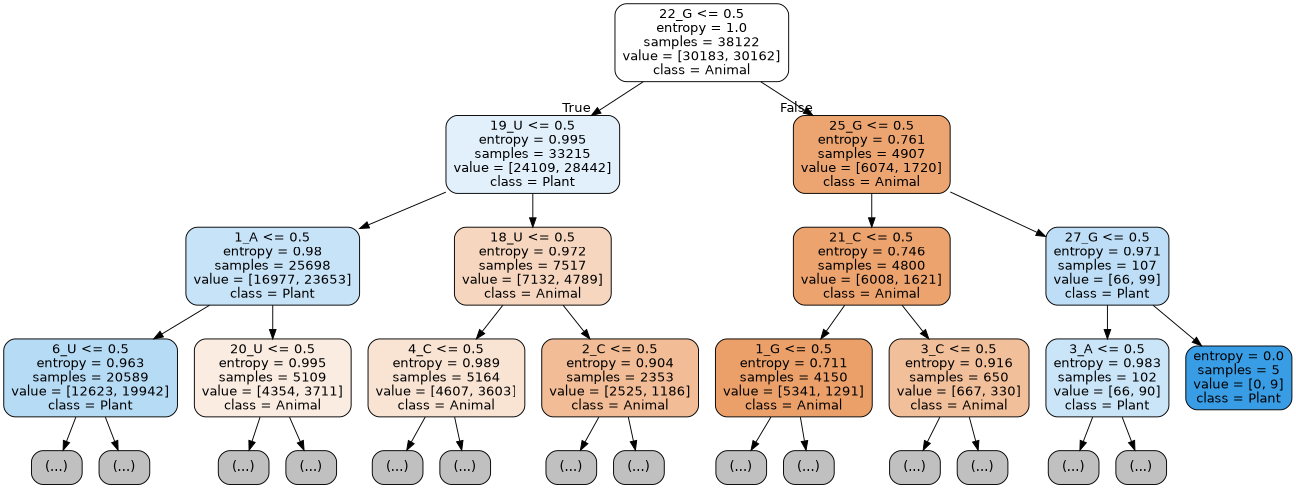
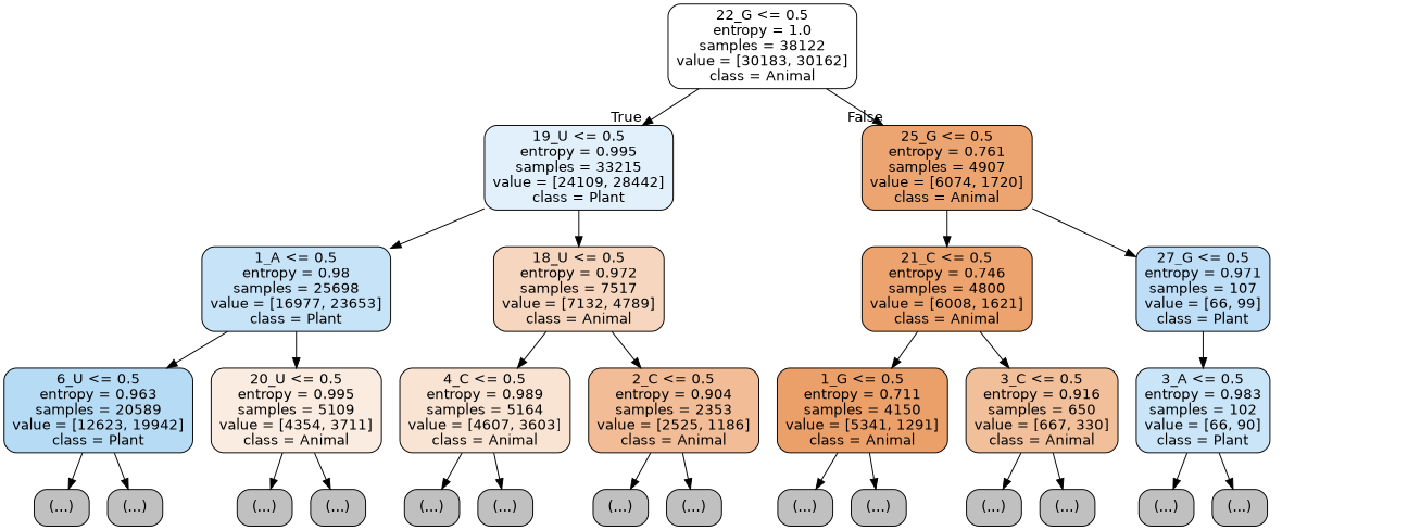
  digraph {
    node [color=black fillcolor="#C0C0C0" fontname=helvetica shape=box style="filled, rounded"]
    edge [fontname=helvetica]
    n1 [fillcolor="#ffffff" label="22_G <= 0.5\nentropy = 1.0\nsamples = 38122\nvalue = [30183, 30162]\nclass = Animal"]
    n2 [fillcolor="#e1f0fb" label="19_U <= 0.5\nentropy = 0.995\nsamples = 33215\nvalue = [24109, 28442]\nclass = Plant"]
    n3 [fillcolor="#eca571" label="25_G <= 0.5\nentropy = 0.761\nsamples = 4907\nvalue = [6074, 1720]\nclass = Animal"]
    n4 [fillcolor="#c7e3f8" label="1_A <= 0.5\nentropy = 0.98\nsamples = 25698\nvalue = [16977, 23653]\nclass = Plant"]
    n5 [fillcolor="#f6d6be" label="18_U <= 0.5\nentropy = 0.972\nsamples = 7517\nvalue = [7132, 4789]\nclass = Animal"]
    n6 [fillcolor="#b6dbf5" label="6_U <= 0.5\nentropy = 0.963\nsamples = 20589\nvalue = [12623, 19942]\nclass = Plant"]
    n7 [fillcolor="#fbece2" label="20_U <= 0.5\nentropy = 0.995\nsamples = 5109\nvalue = [4354, 3711]\nclass = Animal"]
    n8 [label="(...)"]
    n9 [label="(...)"]
    n10 [label="(...)"]
    n11 [label="(...)"]
    n12 [fillcolor="#f9e4d4" label="4_C <= 0.5\nentropy = 0.989\nsamples = 5164\nvalue = [4607, 3603]\nclass = Animal"]
    n13 [fillcolor="#f1bc96" label="2_C <= 0.5\nentropy = 0.904\nsamples = 2353\nvalue = [2525, 1186]\nclass = Animal"]
    n14 [label="(...)"]
    n15 [label="(...)"]
    n16 [label="(...)"]
    n17 [label="(...)"]
    n18 [fillcolor="#eca36e" label="21_C <= 0.5\nentropy = 0.746\nsamples = 4800\nvalue = [6008, 1621]\nclass = Animal"]
    n19 [fillcolor="#bddef6" label="27_G <= 0.5\nentropy = 0.971\nsamples = 107\nvalue = [66, 99]\nclass = Plant"]
    n20 [fillcolor="#eb9f69" label="1_G <= 0.5\nentropy = 0.711\nsamples = 4150\nvalue = [5341, 1291]\nclass = Animal"]
    n21 [fillcolor="#f2bf9b" label="3_C <= 0.5\nentropy = 0.916\nsamples = 650\nvalue = [667, 330]\nclass = Animal"]
    n22 [label="(...)"]
    n23 [label="(...)"]
    n24 [label="(...)"]
    n25 [label="(...)"]
    n26 [fillcolor="#cae5f8" label="3_A <= 0.5\nentropy = 0.983\nsamples = 102\nvalue = [66, 90]\nclass = Plant"]
-   n27 [fillcolor="#399de5" label="entropy = 0.0\nsamples = 5\nvalue = [0, 9]\nclass = Plant"]
    n28 [label="(...)"]
    n29 [label="(...)"]
    n1 -> n2 [headlabel=True labelangle=45 labeldistance=2.5]
    n1 -> n3 [headlabel=False labelangle=-45 labeldistance=2.5]
    n2 -> n4
    n2 -> n5
    n3 -> n18
    n3 -> n19
    n4 -> n6
    n4 -> n7
    n5 -> n12
    n5 -> n13
    n6 -> n8
    n6 -> n9
    n7 -> n10
    n7 -> n11
    n12 -> n14
    n12 -> n15
    n13 -> n16
    n13 -> n17
    n18 -> n20
    n18 -> n21
    n19 -> n26
-   n19 -> n27
    n20 -> n22
    n20 -> n23
    n21 -> n24
    n21 -> n25
    n26 -> n28
    n26 -> n29
  }
